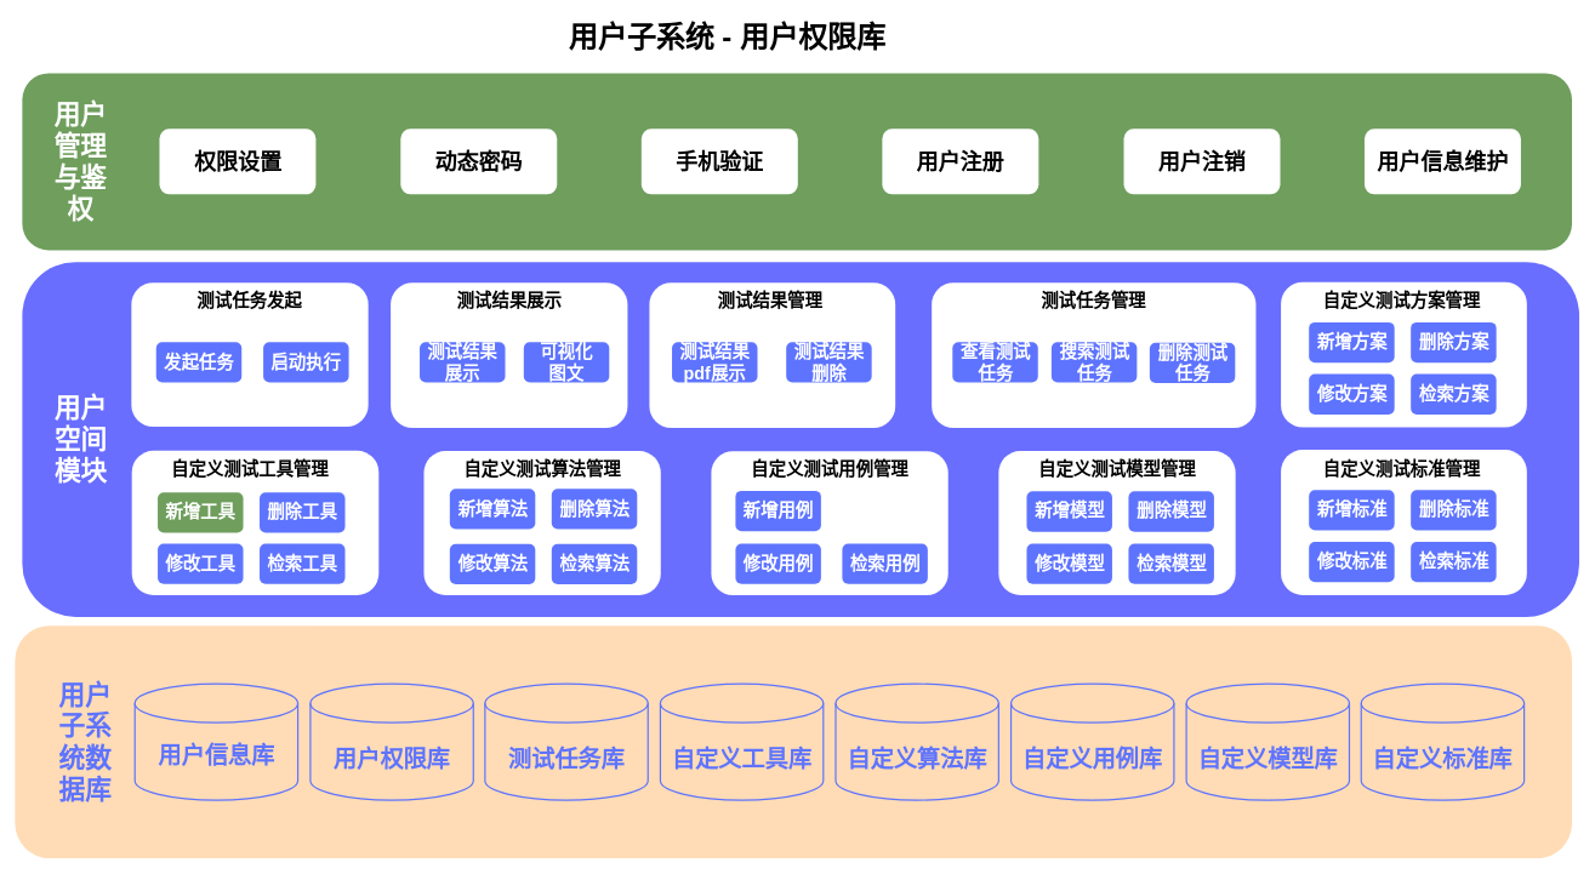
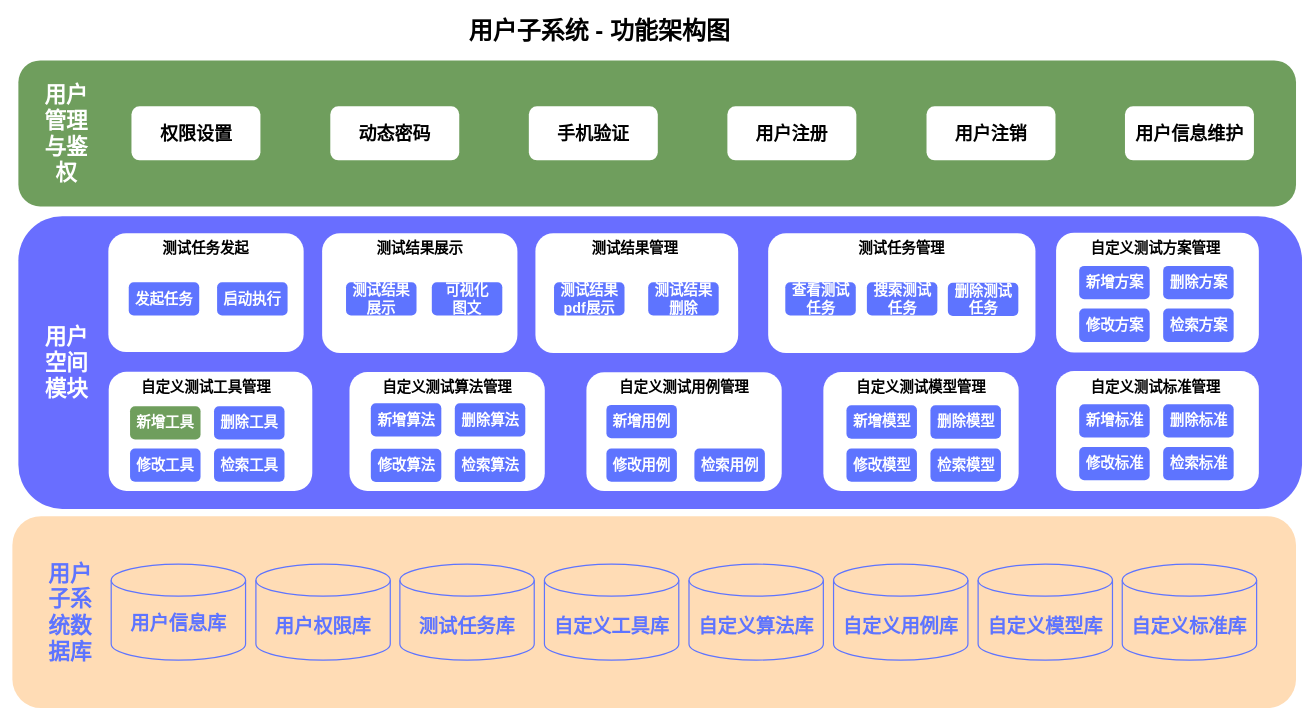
  <mxCell id="0" />
  <mxCell id="1" parent="0" />
  <mxCell id="2" value="" style="rounded=1;whiteSpace=wrap;html=1;shadow=0;glass=0;labelBackgroundColor=#FFFFFF;sketch=0;strokeWidth=3;fontSize=32;fontStyle=1;align=left;strokeColor=none;fillColor=#696EFF;" parent="1" vertex="1"><mxGeometry x="30" y="360" width="2140" height="488" as="geometry" /></mxCell>
  <mxCell id="3" value="&lt;span style=&quot;font-size: 36px&quot;&gt;用户空间模块&lt;/span&gt;" style="text;html=1;strokeColor=none;fillColor=none;align=center;verticalAlign=middle;whiteSpace=wrap;rounded=0;fontStyle=1;fontColor=#FFFFFF;" parent="1" vertex="1"><mxGeometry x="63.75" y="511.75" width="92.5" height="184.5" as="geometry" /></mxCell>
  <mxCell id="4" value="" style="rounded=1;whiteSpace=wrap;fontSize=32;spacing=2;html=1;glass=0;strokeWidth=1;shadow=0;sketch=0;labelBackgroundColor=none;strokeColor=none;" parent="1" vertex="1"><mxGeometry x="180" y="388.26" width="325.59" height="198.12" as="geometry" /></mxCell>
  <mxCell id="5" value="测试任务发起" style="text;html=1;strokeColor=none;fillColor=none;align=center;verticalAlign=middle;whiteSpace=wrap;rounded=0;fontSize=24;fontStyle=1;" parent="1" vertex="1"><mxGeometry x="266.49" y="404.13" width="152.61" height="20" as="geometry" /></mxCell>
  <mxCell id="6" value="" style="rounded=1;whiteSpace=wrap;fontSize=32;spacing=2;html=1;glass=0;strokeWidth=1;shadow=0;sketch=0;labelBackgroundColor=none;strokeColor=none;" parent="1" vertex="1"><mxGeometry x="180.59" y="619.38" width="339.41" height="198.62" as="geometry" /></mxCell>
  <mxCell id="7" value="自定义测试工具管理" style="text;html=1;strokeColor=none;fillColor=none;align=center;verticalAlign=middle;whiteSpace=wrap;rounded=0;fontSize=24;fontStyle=1;" parent="1" vertex="1"><mxGeometry x="227.8" y="635.75" width="230" height="20" as="geometry" /></mxCell>
  <mxCell id="8" value="新增工具" style="rounded=1;whiteSpace=wrap;html=1;fontSize=24;strokeColor=none;fontStyle=1;fontColor=#FFFFFF;fillColor=#6f9e5d;" parent="1" vertex="1"><mxGeometry x="216.18" y="676.63" width="117.5" height="55.5" as="geometry" /></mxCell>
  <mxCell id="9" value="删除工具" style="rounded=1;whiteSpace=wrap;html=1;fontSize=24;strokeColor=none;fontStyle=1;fontColor=#FFFFFF;fillColor=#5E74FF;" parent="1" vertex="1"><mxGeometry x="356.18" y="676.63" width="117.5" height="55.5" as="geometry" /></mxCell>
  <mxCell id="10" value="" style="rounded=1;whiteSpace=wrap;fontSize=32;spacing=2;html=1;glass=0;strokeWidth=1;shadow=0;sketch=0;labelBackgroundColor=none;strokeColor=none;" parent="1" vertex="1"><mxGeometry x="536.39" y="388.26" width="325.59" height="199.88" as="geometry" /></mxCell>
  <mxCell id="11" value="测试结果展示" style="text;html=1;strokeColor=none;fillColor=none;align=center;verticalAlign=middle;whiteSpace=wrap;rounded=0;fontSize=24;fontStyle=1;" parent="1" vertex="1"><mxGeometry x="619.68" y="403.25" width="159" height="20" as="geometry" /></mxCell>
  <mxCell id="12" value="" style="rounded=1;whiteSpace=wrap;fontSize=32;spacing=2;html=1;glass=0;strokeWidth=1;shadow=0;sketch=0;labelBackgroundColor=none;strokeColor=none;" parent="1" vertex="1"><mxGeometry x="891.98" y="388.26" width="338.02" height="199.88" as="geometry" /></mxCell>
  <mxCell id="13" value="测试结果管理" style="text;html=1;strokeColor=none;fillColor=none;align=center;verticalAlign=middle;whiteSpace=wrap;rounded=0;fontSize=24;fontStyle=1;" parent="1" vertex="1"><mxGeometry x="973.35" y="404.13" width="169.63" height="20" as="geometry" /></mxCell>
  <mxCell id="14" value="" style="rounded=1;whiteSpace=wrap;fontSize=32;spacing=2;html=1;glass=0;strokeWidth=1;shadow=0;sketch=0;labelBackgroundColor=none;strokeColor=none;" parent="1" vertex="1"><mxGeometry x="1280" y="388.26" width="445.59" height="199.88" as="geometry" /></mxCell>
  <mxCell id="15" value="测试任务管理" style="text;html=1;strokeColor=none;fillColor=none;align=center;verticalAlign=middle;whiteSpace=wrap;rounded=0;fontSize=24;fontStyle=1;" parent="1" vertex="1"><mxGeometry x="1425.1" y="403.25" width="155.4" height="20" as="geometry" /></mxCell>
  <mxCell id="16" value="修改工具" style="rounded=1;whiteSpace=wrap;html=1;fontSize=24;strokeColor=none;fontStyle=1;fontColor=#FFFFFF;fillColor=#5E74FF;" parent="1" vertex="1"><mxGeometry x="216.18" y="747.13" width="117.5" height="55.5" as="geometry" /></mxCell>
  <mxCell id="17" value="" style="rounded=1;whiteSpace=wrap;html=1;shadow=0;glass=0;labelBackgroundColor=#FFFFFF;sketch=0;strokeWidth=3;fontSize=32;fontStyle=1;align=left;strokeColor=none;fillColor=#6F9E5D;" parent="1" vertex="1"><mxGeometry x="30" y="100.25" width="2130" height="243.5" as="geometry" /></mxCell>
  <mxCell id="18" value="&lt;span style=&quot;font-size: 36px&quot;&gt;用户管理与鉴权&lt;br&gt;&lt;/span&gt;" style="text;html=1;strokeColor=none;fillColor=none;align=center;verticalAlign=middle;whiteSpace=wrap;rounded=0;fontStyle=1;fontColor=#FFFFFF;" parent="1" vertex="1"><mxGeometry x="60" y="151.37" width="100" height="141.25" as="geometry" /></mxCell>
  <mxCell id="19" value="检索工具" style="rounded=1;whiteSpace=wrap;html=1;fontSize=24;strokeColor=none;fontStyle=1;fontColor=#FFFFFF;fillColor=#5E74FF;" parent="1" vertex="1"><mxGeometry x="356.18" y="747.13" width="117.5" height="55.5" as="geometry" /></mxCell>
  <mxCell id="20" value="" style="group" parent="1" vertex="1" connectable="0"><mxGeometry x="582" y="619.88" width="325.59" height="198.12" as="geometry" /></mxCell>
  <mxCell id="21" value="" style="rounded=1;whiteSpace=wrap;fontSize=32;spacing=2;html=1;glass=0;strokeWidth=1;shadow=0;sketch=0;labelBackgroundColor=none;strokeColor=none;" parent="20" vertex="1"><mxGeometry width="325.59" height="198.12" as="geometry" /></mxCell>
  <mxCell id="22" value="" style="group" vertex="1" connectable="0" parent="20"><mxGeometry x="35.59" y="15.87" width="257.5" height="167.38" as="geometry" /></mxCell>
  <mxCell id="23" value="自定义测试算法管理" style="text;html=1;strokeColor=none;fillColor=none;align=center;verticalAlign=middle;whiteSpace=wrap;rounded=0;fontSize=24;fontStyle=1;" parent="22" vertex="1"><mxGeometry x="7.21" width="240" height="20" as="geometry" /></mxCell>
  <mxCell id="24" value="新增算法" style="rounded=1;whiteSpace=wrap;html=1;fontSize=24;strokeColor=none;fontStyle=1;fontColor=#FFFFFF;fillColor=#5E74FF;" parent="22" vertex="1"><mxGeometry x="1.421e-14" y="36.0" width="117.5" height="55.5" as="geometry" /></mxCell>
  <mxCell id="25" value="删除算法" style="rounded=1;whiteSpace=wrap;html=1;fontSize=24;strokeColor=none;fontStyle=1;fontColor=#FFFFFF;fillColor=#5E74FF;" parent="22" vertex="1"><mxGeometry x="140" y="36.0" width="117.5" height="55.5" as="geometry" /></mxCell>
  <mxCell id="26" value="修改算法" style="rounded=1;whiteSpace=wrap;html=1;fontSize=24;strokeColor=none;fontStyle=1;fontColor=#FFFFFF;fillColor=#5E74FF;" parent="22" vertex="1"><mxGeometry y="111.88" width="117.5" height="55.5" as="geometry" /></mxCell>
  <mxCell id="27" value="检索算法" style="rounded=1;whiteSpace=wrap;html=1;fontSize=24;strokeColor=none;fontStyle=1;fontColor=#FFFFFF;fillColor=#5E74FF;" parent="22" vertex="1"><mxGeometry x="140" y="111.88" width="117.5" height="55.5" as="geometry" /></mxCell>
  <mxCell id="28" value="&lt;font color=&quot;#000000&quot; style=&quot;font-size: 30px;&quot;&gt;用户信息维护&lt;/font&gt;" style="rounded=1;whiteSpace=wrap;html=1;glass=0;fontSize=30;fontStyle=1;strokeColor=none;fontColor=#FFFFFF;" parent="1" vertex="1"><mxGeometry x="1874.82" y="176.75" width="215" height="90" as="geometry" /></mxCell>
  <mxCell id="29" value="&lt;font color=&quot;#000000&quot; style=&quot;font-size: 30px;&quot;&gt;权限设置&lt;/font&gt;" style="rounded=1;whiteSpace=wrap;html=1;glass=0;fontSize=30;fontStyle=1;strokeColor=none;fontColor=#FFFFFF;" parent="1" vertex="1"><mxGeometry x="218.52" y="176.75" width="215" height="90" as="geometry" /></mxCell>
  <mxCell id="30" value="&lt;font color=&quot;#000000&quot; style=&quot;font-size: 30px;&quot;&gt;动态密码&lt;/font&gt;" style="rounded=1;whiteSpace=wrap;html=1;glass=0;fontSize=30;fontStyle=1;strokeColor=none;fontColor=#FFFFFF;" parent="1" vertex="1"><mxGeometry x="550" y="176.75" width="215" height="90" as="geometry" /></mxCell>
  <mxCell id="31" value="&lt;font color=&quot;#000000&quot; style=&quot;font-size: 30px;&quot;&gt;手机验证&lt;/font&gt;" style="rounded=1;whiteSpace=wrap;html=1;glass=0;fontSize=30;fontStyle=1;strokeColor=none;fontColor=#FFFFFF;" parent="1" vertex="1"><mxGeometry x="881" y="176.75" width="215" height="90" as="geometry" /></mxCell>
  <mxCell id="32" value="&lt;span style=&quot;color: rgb(0, 0, 0); font-size: 30px;&quot;&gt;用户注册&lt;/span&gt;" style="rounded=1;whiteSpace=wrap;html=1;glass=0;fontSize=30;fontStyle=1;strokeColor=none;fontColor=#FFFFFF;" parent="1" vertex="1"><mxGeometry x="1212" y="176.75" width="215" height="90" as="geometry" /></mxCell>
  <mxCell id="33" value="&lt;font color=&quot;#000000&quot; style=&quot;font-size: 30px;&quot;&gt;用户注销&lt;/font&gt;" style="rounded=1;whiteSpace=wrap;html=1;glass=0;fontSize=30;fontStyle=1;strokeColor=none;fontColor=#FFFFFF;" parent="1" vertex="1"><mxGeometry x="1544" y="176.75" width="215" height="90" as="geometry" /></mxCell>
- <mxCell id="34" value="&lt;font style=&quot;font-size: 40px&quot;&gt;用户子系统 - 用户权限库&lt;/font&gt;" style="text;html=1;strokeColor=none;fillColor=none;align=center;verticalAlign=middle;whiteSpace=wrap;rounded=0;fontStyle=1;fontColor=default;" parent="1" vertex="1"><mxGeometry x="693.75" y="20" width="610" height="60" as="geometry" /></mxCell>
+ <mxCell id="34" value="&lt;font style=&quot;font-size: 40px&quot;&gt;用户子系统 - 功能架构图&lt;/font&gt;" style="text;html=1;strokeColor=none;fillColor=none;align=center;verticalAlign=middle;whiteSpace=wrap;rounded=0;fontStyle=1;fontColor=default;" parent="1" vertex="1"><mxGeometry x="693.75" y="20" width="610" height="60" as="geometry" /></mxCell>
  <mxCell id="35" value="发起任务" style="rounded=1;whiteSpace=wrap;html=1;fontSize=24;strokeColor=none;fontStyle=1;fontColor=#FFFFFF;fillColor=#5E74FF;" parent="1" vertex="1"><mxGeometry x="214" y="470" width="117.5" height="55.5" as="geometry" /></mxCell>
  <mxCell id="36" value="启动执行" style="rounded=1;whiteSpace=wrap;html=1;fontSize=24;strokeColor=none;fontStyle=1;fontColor=#FFFFFF;fillColor=#5E74FF;" parent="1" vertex="1"><mxGeometry x="361.29" y="470" width="117.5" height="55.5" as="geometry" /></mxCell>
  <mxCell id="37" value="测试结果展示" style="rounded=1;whiteSpace=wrap;html=1;fontSize=24;strokeColor=none;fontStyle=1;fontColor=#FFFFFF;fillColor=#5E74FF;" parent="1" vertex="1"><mxGeometry x="576.25" y="470" width="117.5" height="55.5" as="geometry" /></mxCell>
  <mxCell id="38" value="可视化&lt;br&gt;图文" style="rounded=1;whiteSpace=wrap;html=1;fontSize=24;strokeColor=none;fontStyle=1;fontColor=#FFFFFF;fillColor=#5E74FF;" parent="1" vertex="1"><mxGeometry x="719.25" y="470" width="117.5" height="55.5" as="geometry" /></mxCell>
  <mxCell id="39" value="测试结果pdf展示" style="rounded=1;whiteSpace=wrap;html=1;fontSize=24;strokeColor=none;fontStyle=1;fontColor=#FFFFFF;fillColor=#5E74FF;" parent="1" vertex="1"><mxGeometry x="923" y="470" width="117.5" height="55.5" as="geometry" /></mxCell>
  <mxCell id="40" value="测试结果删除" style="rounded=1;whiteSpace=wrap;html=1;fontSize=24;strokeColor=none;fontStyle=1;fontColor=#FFFFFF;fillColor=#5E74FF;" parent="1" vertex="1"><mxGeometry x="1080" y="470" width="117.5" height="55.5" as="geometry" /></mxCell>
  <mxCell id="41" value="查看测试任务" style="rounded=1;whiteSpace=wrap;html=1;fontSize=24;strokeColor=none;fontStyle=1;fontColor=#FFFFFF;fillColor=#5E74FF;" parent="1" vertex="1"><mxGeometry x="1308.55" y="470" width="117.5" height="55.5" as="geometry" /></mxCell>
  <mxCell id="42" value="搜索测试任务" style="rounded=1;whiteSpace=wrap;html=1;fontSize=24;strokeColor=none;fontStyle=1;fontColor=#FFFFFF;fillColor=#5E74FF;" parent="1" vertex="1"><mxGeometry x="1444.55" y="470" width="117.5" height="55.5" as="geometry" /></mxCell>
  <mxCell id="43" value="删除测试任务" style="rounded=1;whiteSpace=wrap;html=1;fontSize=24;strokeColor=none;fontStyle=1;fontColor=#FFFFFF;fillColor=#5E74FF;" parent="1" vertex="1"><mxGeometry x="1579.55" y="470.75" width="117.5" height="55.5" as="geometry" /></mxCell>
  <mxCell id="44" value="" style="rounded=1;whiteSpace=wrap;fontSize=32;spacing=2;html=1;glass=0;strokeWidth=1;shadow=0;sketch=0;labelBackgroundColor=none;strokeColor=none;" parent="1" vertex="1"><mxGeometry x="1760" y="387.38" width="338.02" height="199.88" as="geometry" /></mxCell>
  <mxCell id="45" value="自定义测试方案管理" style="text;html=1;strokeColor=none;fillColor=none;align=center;verticalAlign=middle;whiteSpace=wrap;rounded=0;fontSize=24;fontStyle=1;" parent="1" vertex="1"><mxGeometry x="1796.02" y="404.13" width="260" height="20" as="geometry" /></mxCell>
  <mxCell id="46" value="新增方案" style="rounded=1;whiteSpace=wrap;html=1;fontSize=24;strokeColor=none;fontStyle=1;fontColor=#FFFFFF;fillColor=#5E74FF;" parent="1" vertex="1"><mxGeometry x="1798.52" y="442.75" width="117.5" height="55.5" as="geometry" /></mxCell>
  <mxCell id="47" value="删除方案" style="rounded=1;whiteSpace=wrap;html=1;fontSize=24;strokeColor=none;fontStyle=1;fontColor=#FFFFFF;fillColor=#5E74FF;" parent="1" vertex="1"><mxGeometry x="1938.52" y="442.75" width="117.5" height="55.5" as="geometry" /></mxCell>
  <mxCell id="48" value="修改方案" style="rounded=1;whiteSpace=wrap;html=1;fontSize=24;strokeColor=none;fontStyle=1;fontColor=#FFFFFF;fillColor=#5E74FF;" parent="1" vertex="1"><mxGeometry x="1798.52" y="514" width="117.5" height="55.5" as="geometry" /></mxCell>
  <mxCell id="49" value="检索方案" style="rounded=1;whiteSpace=wrap;html=1;fontSize=24;strokeColor=none;fontStyle=1;fontColor=#FFFFFF;fillColor=#5E74FF;" parent="1" vertex="1"><mxGeometry x="1938.52" y="514" width="117.5" height="55.5" as="geometry" /></mxCell>
  <mxCell id="50" value="" style="rounded=1;whiteSpace=wrap;html=1;shadow=0;glass=0;labelBackgroundColor=#FFFFFF;sketch=0;strokeWidth=3;fontSize=32;fontStyle=1;align=left;strokeColor=none;fillColor=#FFDCB5;" parent="1" vertex="1"><mxGeometry x="20" y="860" width="2140" height="320" as="geometry" /></mxCell>
  <mxCell id="51" value="&lt;font style=&quot;font-size: 38px&quot;&gt;&lt;font color=&quot;#5e74ff&quot; style=&quot;font-size: 32px&quot;&gt;&lt;b&gt;&lt;br&gt;用户权限库&lt;/b&gt;&lt;/font&gt;&lt;br&gt;&lt;/font&gt;" style="strokeWidth=2;html=1;shape=mxgraph.flowchart.database;whiteSpace=wrap;fillColor=#FFDCB5;strokeColor=#5E74FF;" parent="1" vertex="1"><mxGeometry x="426" y="940" width="224" height="160" as="geometry" /></mxCell>
  <mxCell id="52" value="&lt;font style=&quot;font-size: 38px&quot;&gt;&lt;b style=&quot;font-size: 32px&quot;&gt;&lt;font color=&quot;#5e74ff&quot; style=&quot;font-size: 32px&quot;&gt;&lt;br&gt;测试任务库&lt;/font&gt;&lt;/b&gt;&lt;br&gt;&lt;/font&gt;" style="strokeWidth=2;html=1;shape=mxgraph.flowchart.database;whiteSpace=wrap;fillColor=#FFDCB5;strokeColor=#5E74FF;" parent="1" vertex="1"><mxGeometry x="666" y="940" width="224" height="160" as="geometry" /></mxCell>
  <mxCell id="53" value="&lt;font style=&quot;font-size: 38px&quot;&gt;&lt;b style=&quot;font-size: 32px&quot;&gt;&lt;font color=&quot;#5e74ff&quot; style=&quot;font-size: 32px&quot;&gt;&lt;br&gt;自定义工具库&lt;/font&gt;&lt;/b&gt;&lt;br&gt;&lt;/font&gt;" style="strokeWidth=2;html=1;shape=mxgraph.flowchart.database;whiteSpace=wrap;fillColor=#FFDCB5;strokeColor=#5E74FF;" parent="1" vertex="1"><mxGeometry x="907" y="940" width="224" height="160" as="geometry" /></mxCell>
  <mxCell id="54" value="&lt;font style=&quot;font-size: 38px&quot;&gt;&lt;b style=&quot;font-size: 32px&quot;&gt;&lt;font color=&quot;#5e74ff&quot; style=&quot;font-size: 32px&quot;&gt;&lt;br&gt;自定义模型库&lt;/font&gt;&lt;/b&gt;&lt;br&gt;&lt;/font&gt;" style="strokeWidth=2;html=1;shape=mxgraph.flowchart.database;whiteSpace=wrap;fillColor=#FFDCB5;strokeColor=#5E74FF;" parent="1" vertex="1"><mxGeometry x="1630" y="940" width="224" height="160" as="geometry" /></mxCell>
  <mxCell id="55" value="&lt;font style=&quot;font-size: 38px&quot;&gt;&lt;b style=&quot;font-size: 32px&quot;&gt;&lt;font color=&quot;#5e74ff&quot; style=&quot;font-size: 32px&quot;&gt;&lt;br&gt;自定义算法库&lt;/font&gt;&lt;/b&gt;&lt;br&gt;&lt;/font&gt;" style="strokeWidth=2;html=1;shape=mxgraph.flowchart.database;whiteSpace=wrap;fillColor=#FFDCB5;strokeColor=#5E74FF;" parent="1" vertex="1"><mxGeometry x="1148" y="940" width="224" height="160" as="geometry" /></mxCell>
  <mxCell id="56" value="&lt;font style=&quot;font-size: 38px&quot;&gt;&lt;b style=&quot;font-size: 32px&quot;&gt;&lt;font color=&quot;#5e74ff&quot; style=&quot;font-size: 32px&quot;&gt;&lt;br&gt;自定义用例库&lt;/font&gt;&lt;/b&gt;&lt;br&gt;&lt;/font&gt;" style="strokeWidth=2;html=1;shape=mxgraph.flowchart.database;whiteSpace=wrap;fillColor=#FFDCB5;strokeColor=#5E74FF;" parent="1" vertex="1"><mxGeometry x="1389" y="940" width="224" height="160" as="geometry" /></mxCell>
  <mxCell id="57" value="&lt;font style=&quot;font-size: 32px&quot;&gt;&lt;br&gt;&lt;b&gt;&lt;font color=&quot;#5e74ff&quot; style=&quot;font-size: 32px&quot;&gt;用户信息库&lt;/font&gt;&lt;/b&gt;&lt;/font&gt;" style="strokeWidth=2;html=1;shape=mxgraph.flowchart.database;whiteSpace=wrap;fillColor=#FFDCB5;strokeColor=#5E74FF;" parent="1" vertex="1"><mxGeometry x="184.75" y="940" width="224" height="160" as="geometry" /></mxCell>
  <mxCell id="58" value="&lt;font style=&quot;font-size: 38px&quot;&gt;&lt;b style=&quot;font-size: 32px&quot;&gt;&lt;font color=&quot;#5e74ff&quot; style=&quot;font-size: 32px&quot;&gt;&lt;br&gt;自定义标准库&lt;/font&gt;&lt;/b&gt;&lt;br&gt;&lt;/font&gt;" style="strokeWidth=2;html=1;shape=mxgraph.flowchart.database;whiteSpace=wrap;fillColor=#FFDCB5;strokeColor=#5E74FF;" parent="1" vertex="1"><mxGeometry x="1870.32" y="940" width="224" height="160" as="geometry" /></mxCell>
  <mxCell id="59" value="&lt;span style=&quot;font-size: 36px&quot;&gt;&lt;font color=&quot;#5e74ff&quot;&gt;用户&lt;br&gt;子系&lt;br&gt;统数&lt;br&gt;据库&lt;/font&gt;&lt;/span&gt;" style="text;html=1;strokeColor=none;fillColor=none;align=center;verticalAlign=middle;whiteSpace=wrap;rounded=0;fontStyle=1;fontColor=#FFFFFF;" parent="1" vertex="1"><mxGeometry x="60" y="905" width="112.5" height="230" as="geometry" /></mxCell>
  <mxCell id="60" value="" style="group" vertex="1" connectable="0" parent="1"><mxGeometry x="977" y="620" width="325.59" height="198.12" as="geometry" /></mxCell>
  <mxCell id="61" value="" style="rounded=1;whiteSpace=wrap;fontSize=32;spacing=2;html=1;glass=0;strokeWidth=1;shadow=0;sketch=0;labelBackgroundColor=none;strokeColor=none;" parent="60" vertex="1"><mxGeometry width="325.59" height="198.12" as="geometry" /></mxCell>
  <mxCell id="62" value="自定义测试用例管理" style="text;html=1;strokeColor=none;fillColor=none;align=center;verticalAlign=middle;whiteSpace=wrap;rounded=0;fontSize=24;fontStyle=1;" parent="60" vertex="1"><mxGeometry x="42.8" y="15.75" width="240" height="20" as="geometry" /></mxCell>
  <mxCell id="63" value="新增用例" style="rounded=1;whiteSpace=wrap;html=1;fontSize=24;strokeColor=none;fontStyle=1;fontColor=#FFFFFF;fillColor=#5E74FF;" parent="60" vertex="1"><mxGeometry x="33.33" y="54.5" width="117.5" height="55.5" as="geometry" /></mxCell>
  <mxCell id="64" value="修改用例" style="rounded=1;whiteSpace=wrap;html=1;fontSize=24;strokeColor=none;fontStyle=1;fontColor=#FFFFFF;fillColor=#5E74FF;" parent="60" vertex="1"><mxGeometry x="33.33" y="127.13" width="117.5" height="55.5" as="geometry" /></mxCell>
  <mxCell id="65" value="检索用例" style="rounded=1;whiteSpace=wrap;html=1;fontSize=24;strokeColor=none;fontStyle=1;fontColor=#FFFFFF;fillColor=#5E74FF;" parent="60" vertex="1"><mxGeometry x="180" y="127.13" width="117.5" height="55.5" as="geometry" /></mxCell>
  <mxCell id="66" value="" style="group" vertex="1" connectable="0" parent="1"><mxGeometry x="1372" y="619.88" width="325.59" height="198.12" as="geometry" /></mxCell>
  <mxCell id="67" value="" style="rounded=1;whiteSpace=wrap;fontSize=32;spacing=2;html=1;glass=0;strokeWidth=1;shadow=0;sketch=0;labelBackgroundColor=none;strokeColor=none;" parent="66" vertex="1"><mxGeometry width="325.59" height="198.12" as="geometry" /></mxCell>
  <mxCell id="68" value="自定义测试模型管理" style="text;html=1;strokeColor=none;fillColor=none;align=center;verticalAlign=middle;whiteSpace=wrap;rounded=0;fontSize=24;fontStyle=1;" parent="66" vertex="1"><mxGeometry x="37.8" y="15.87" width="250" height="20" as="geometry" /></mxCell>
  <mxCell id="69" value="删除模型" style="rounded=1;whiteSpace=wrap;html=1;fontSize=24;strokeColor=none;fontStyle=1;fontColor=#FFFFFF;fillColor=#5E74FF;" parent="66" vertex="1"><mxGeometry x="178.52" y="55.37" width="117.5" height="55.5" as="geometry" /></mxCell>
  <mxCell id="70" value="新增模型" style="rounded=1;whiteSpace=wrap;html=1;fontSize=24;strokeColor=none;fontStyle=1;fontColor=#FFFFFF;fillColor=#5E74FF;" parent="66" vertex="1"><mxGeometry x="38.52" y="55.37" width="117.5" height="55.5" as="geometry" /></mxCell>
  <mxCell id="71" value="修改模型" style="rounded=1;whiteSpace=wrap;html=1;fontSize=24;strokeColor=none;fontStyle=1;fontColor=#FFFFFF;fillColor=#5E74FF;" parent="66" vertex="1"><mxGeometry x="38.52" y="127.25" width="117.5" height="55.5" as="geometry" /></mxCell>
  <mxCell id="72" value="检索模型" style="rounded=1;whiteSpace=wrap;html=1;fontSize=24;strokeColor=none;fontStyle=1;fontColor=#FFFFFF;fillColor=#5E74FF;" parent="66" vertex="1"><mxGeometry x="178.52" y="127.25" width="117.5" height="55.5" as="geometry" /></mxCell>
  <mxCell id="73" value="" style="group" vertex="1" connectable="0" parent="1"><mxGeometry x="1760" y="618.12" width="338.02" height="199.88" as="geometry" /></mxCell>
  <mxCell id="74" value="" style="rounded=1;whiteSpace=wrap;fontSize=32;spacing=2;html=1;glass=0;strokeWidth=1;shadow=0;sketch=0;labelBackgroundColor=none;strokeColor=none;" parent="73" vertex="1"><mxGeometry width="338.02" height="199.88" as="geometry" /></mxCell>
  <mxCell id="75" value="自定义测试标准管理" style="text;html=1;strokeColor=none;fillColor=none;align=center;verticalAlign=middle;whiteSpace=wrap;rounded=0;fontSize=24;fontStyle=1;" parent="73" vertex="1"><mxGeometry x="41.02" y="17.63" width="250" height="20" as="geometry" /></mxCell>
  <mxCell id="76" value="新增标准" style="rounded=1;whiteSpace=wrap;html=1;fontSize=24;strokeColor=none;fontStyle=1;fontColor=#FFFFFF;fillColor=#5E74FF;" parent="73" vertex="1"><mxGeometry x="38.52" y="55.37" width="117.5" height="55.5" as="geometry" /></mxCell>
  <mxCell id="77" value="删除标准" style="rounded=1;whiteSpace=wrap;html=1;fontSize=24;strokeColor=none;fontStyle=1;fontColor=#FFFFFF;fillColor=#5E74FF;" parent="73" vertex="1"><mxGeometry x="178.52" y="55.37" width="117.5" height="55.5" as="geometry" /></mxCell>
  <mxCell id="78" value="修改标准" style="rounded=1;whiteSpace=wrap;html=1;fontSize=24;strokeColor=none;fontStyle=1;fontColor=#FFFFFF;fillColor=#5E74FF;" parent="73" vertex="1"><mxGeometry x="38.52" y="126.62" width="117.5" height="55.5" as="geometry" /></mxCell>
  <mxCell id="79" value="检索标准" style="rounded=1;whiteSpace=wrap;html=1;fontSize=24;strokeColor=none;fontStyle=1;fontColor=#FFFFFF;fillColor=#5E74FF;" parent="73" vertex="1"><mxGeometry x="178.52" y="126.62" width="117.5" height="55.5" as="geometry" /></mxCell>
